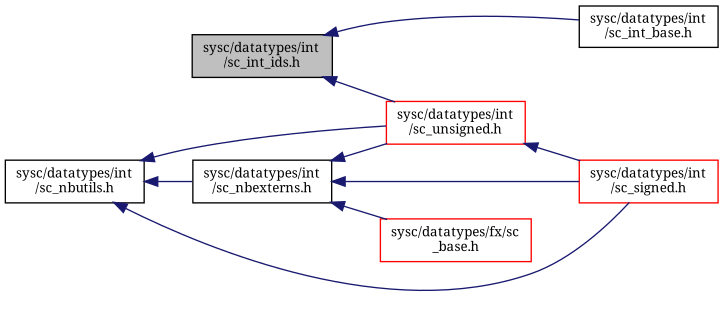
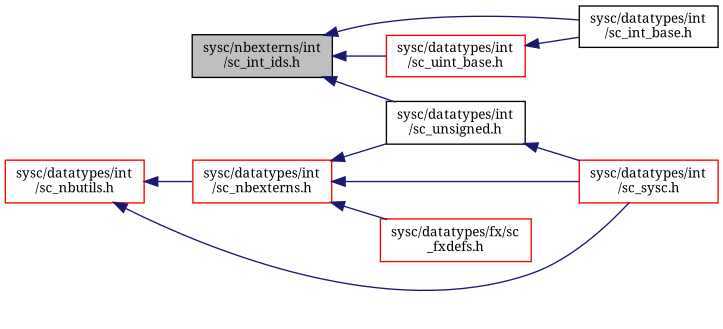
  digraph {
    fontname="Noto Serif"
    rankdir=LR
    node [color=black fillcolor=white fontname="Noto Serif" fontsize=10 shape=record style=filled]
    edge [color=midnightblue dir=back fontname="Noto Serif" fontsize=10 labelfontname=FreeSans labelfontsize=10 style=solid]
-   n1 [fillcolor=grey75 fontcolor=black height=0.2 label="sysc/datatypes/int\l/sc_int_ids.h" width=0.4]
+   n1 [fillcolor=grey75 fontcolor=black height=0.2 label="sysc/nbexterns/int\l/sc_int_ids.h" width=0.4]
    n2 [height=0.2 label="sysc/datatypes/int\l/sc_int_base.h" width=0.4]
-   n4 [color=red height=0.2 label="sysc/datatypes/int\l/sc_unsigned.h" width=0.4]
-   n5 [height=0.2 label="sysc/datatypes/int\l/sc_nbutils.h" width=0.4]
-   n6 [color=red height=0.2 label="sysc/datatypes/int\l/sc_signed.h" width=0.4]
-   n7 [height=0.2 label="sysc/datatypes/int\l/sc_nbexterns.h" width=0.4]
-   n8 [color=red height=0.2 label="sysc/datatypes/fx/sc\l_base.h" width=0.4]
+   n3 [color=red height=0.2 label="sysc/datatypes/int\l/sc_uint_base.h" width=0.4]
+   n4 [height=0.2 label="sysc/datatypes/int\l/sc_unsigned.h" width=0.4]
+   n5 [color=red height=0.2 label="sysc/datatypes/int\l/sc_nbutils.h" width=0.4]
+   n6 [color=red height=0.2 label="sysc/datatypes/int\l/sc_sysc.h" width=0.4]
+   n7 [color=red height=0.2 label="sysc/datatypes/int\l/sc_nbexterns.h" width=0.4]
+   n8 [color=red height=0.2 label="sysc/datatypes/fx/sc\l_fxdefs.h" width=0.4]
    n1 -> n2
+   n1 -> n3
    n1 -> n4
+   n3 -> n2
    n4 -> n6
-   n5 -> n4
    n5 -> n6
    n5 -> n7
    n7 -> n4
    n7 -> n6
    n7 -> n8
  }
